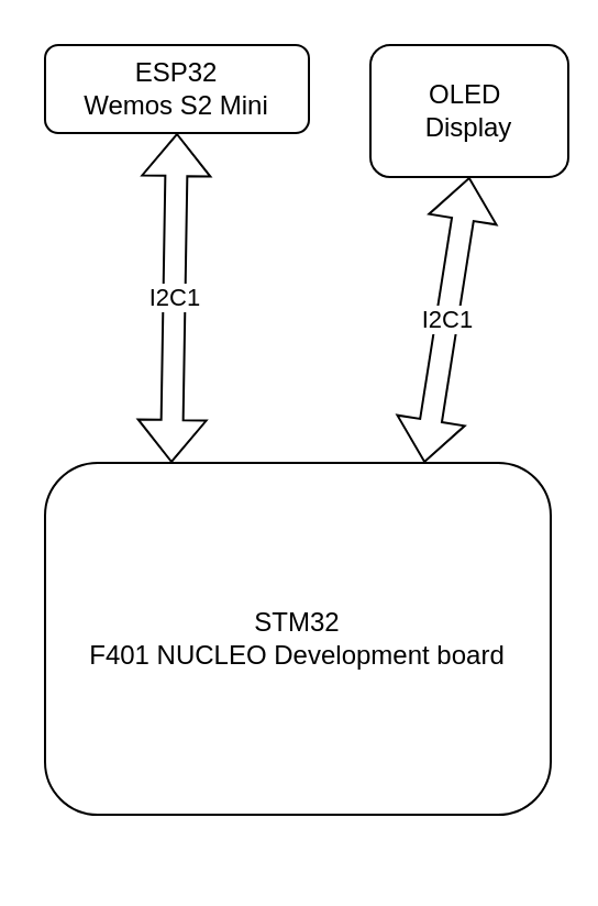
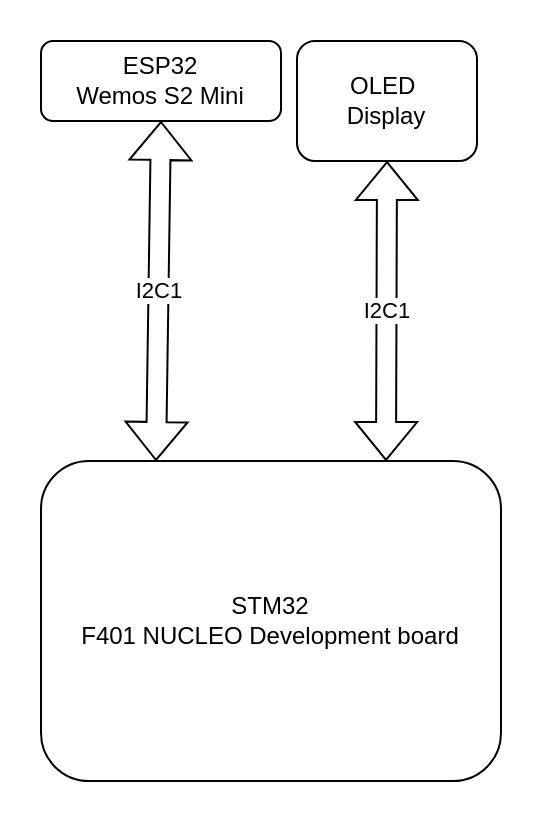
  <mxCell id="0" />
  <mxCell id="1" parent="0" />
- <mxCell id="2" value="STM32&lt;div&gt;F401 NUCLEO Development board&lt;/div&gt;" style="rounded=1;whiteSpace=wrap;html=1;" parent="1" vertex="1"><mxGeometry x="20" y="210" width="230" height="160" as="geometry" /></mxCell>
+ <mxCell id="2" value="STM32&lt;div&gt;F401 NUCLEO Development board&lt;/div&gt;" style="rounded=1;whiteSpace=wrap;html=1;" parent="1" vertex="1"><mxGeometry x="20" y="230" width="230" height="160" as="geometry" /></mxCell>
  <mxCell id="3" value="ESP32&lt;div&gt;Wemos S2 Mini&lt;/div&gt;" style="rounded=1;whiteSpace=wrap;html=1;" parent="1" vertex="1"><mxGeometry x="20" y="20" width="120" height="40" as="geometry" /></mxCell>
  <mxCell id="4" value="I2C1" style="shape=flexArrow;endArrow=classic;startArrow=classic;html=1;rounded=0;entryX=0.5;entryY=1;entryDx=0;entryDy=0;exitX=0.25;exitY=0;exitDx=0;exitDy=0;" parent="1" source="2" target="3" edge="1"><mxGeometry width="100" height="100" relative="1" as="geometry"><mxPoint x="61.69" y="223.04" as="sourcePoint" /><mxPoint x="60" y="80" as="targetPoint" /></mxGeometry></mxCell>
  <mxCell id="5" value="I2C1" style="shape=flexArrow;endArrow=classic;startArrow=classic;html=1;rounded=0;entryX=0.5;entryY=1;entryDx=0;entryDy=0;exitX=0.75;exitY=0;exitDx=0;exitDy=0;" edge="1" parent="1" source="2" target="6"><mxGeometry width="100" height="100" relative="1" as="geometry"><mxPoint x="222" y="233" as="sourcePoint" /><mxPoint x="220" y="90" as="targetPoint" /></mxGeometry></mxCell>
- <mxCell id="6" value="OLED&amp;nbsp;&lt;div&gt;Display&lt;/div&gt;" style="rounded=1;whiteSpace=wrap;html=1;" vertex="1" parent="1"><mxGeometry x="168" y="20" width="90" height="60" as="geometry" /></mxCell>
+ <mxCell id="6" value="OLED&amp;nbsp;&lt;div&gt;Display&lt;/div&gt;" style="rounded=1;whiteSpace=wrap;html=1;" vertex="1" parent="1"><mxGeometry x="148" y="20" width="90" height="60" as="geometry" /></mxCell>
